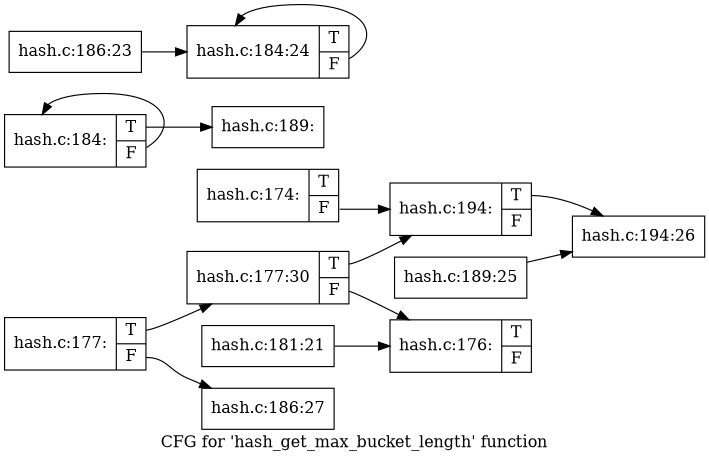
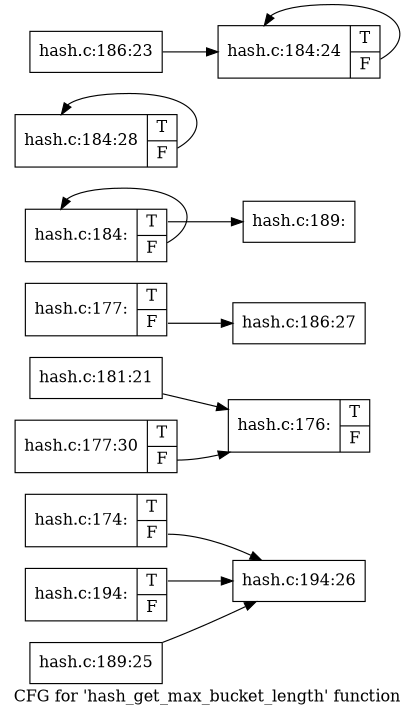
  digraph {
    label="CFG for 'hash_get_max_bucket_length' function"
    rankdir=LR
    node [shape=record]
    edge [tailport=s0]
    n1 [label="{hash.c:174:|{<s0>T|<s1>F}}"]
    n2 [label="{hash.c:194:26}"]
    n3 [label="{hash.c:194:|{<s0>T|<s1>F}}"]
    n4 [label="{hash.c:181:21}"]
    n5 [label="{hash.c:176:|{<s0>T|<s1>F}}"]
    n6 [label="{hash.c:177:|{<s0>T|<s1>F}}"]
    n7 [label="{hash.c:177:30|{<s0>T|<s1>F}}"]
    n8 [label="{hash.c:186:27}"]
    n9 [label="{hash.c:184:|{<s0>T|<s1>F}}"]
    n10 [label="{hash.c:189:}"]
+   n11 [label="{hash.c:184:28|{<s0>T|<s1>F}}"]
    n12 [label="{hash.c:186:23}"]
    n13 [label="{hash.c:184:24|{<s0>T|<s1>F}}"]
    n14 [label="{hash.c:189:25}"]
-   n1 -> n3 [tailport=s1]
+   n1 -> n2 [tailport=s1]
    n3 -> n2
    n4 -> n5
-   n6 -> n7
    n6 -> n8 [tailport=s1]
-   n7 -> n3
    n7 -> n5 [tailport=s1]
    n9 -> n9 [tailport=s1]
    n9 -> n10
+   n11 -> n11 [tailport=s1]
    n12 -> n13
    n13 -> n13 [tailport=s1]
    n14 -> n2
  }
